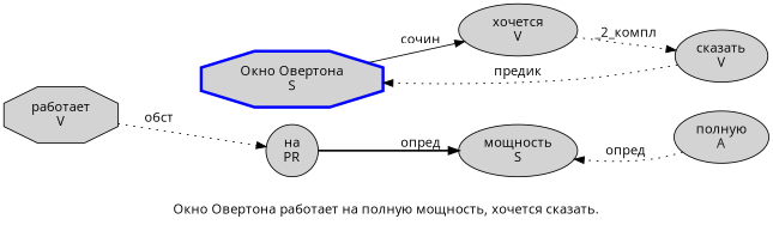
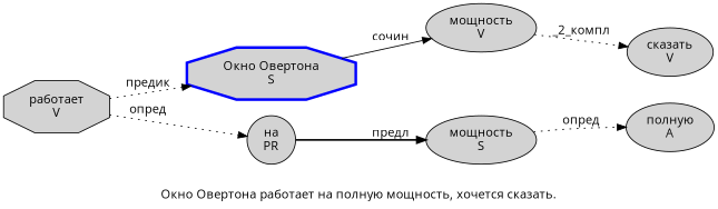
  digraph {
    fontname="Open Sans"
    label="Окно Овертона работает на полную мощность, хочется сказать."
    rankdir=LR
    node [fillcolor=lightgray fontname="Open Sans" penwidth=1 shape=ellipse style=filled]
    edge [fontname="Open Sans" style=dotted]
    n1 [color=blue label="Окно Овертона\nS" penwidth=3 shape=octagon]
-   n2 [label="хочется\nV"]
+   n2 [label="мощность\nV"]
    n3 [label="работает\nV" shape=octagon]
    n4 [label="на\nPR"]
    n5 [label="мощность\nS"]
    n6 [label="сказать\nV"]
    n7 [label="полную\nA"]
    n1 -> n2 [label="сочин" style=solid]
    n2 -> n6 [label="_2_компл"]
-   n6 -> n1 [label="предик"]
-   n3 -> n4 [label="обст"]
-   n4 -> n5 [label="опред" style=bold]
-   n7 -> n5 [label="опред"]
+   n3 -> n1 [label="предик"]
+   n3 -> n4 [label="опред"]
+   n4 -> n5 [label="предл" style=bold]
+   n5 -> n7 [label="опред"]
  }
